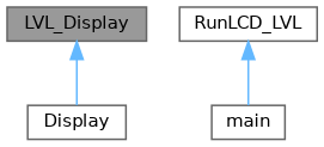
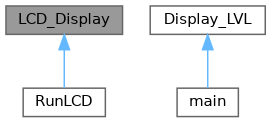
  digraph {
    rankdir=TB
    node [color=grey40 fillcolor=white fontname=Helvetica fontsize=10 shape=box style=filled]
    edge [color=steelblue1 dir=back fontname=Helvetica fontsize=10 labelfontname=Helvetica labelfontsize=10 style=solid]
-   n1 [color=gray40 fillcolor=grey60 fontcolor=black height=0.2 label=LVL_Display width=0.4]
-   n2 [height=0.2 label=Display width=0.4]
-   n3 [height=0.2 label=RunLCD_LVL width=0.4]
+   n1 [color=gray40 fillcolor=grey60 fontcolor=black height=0.2 label=LCD_Display width=0.4]
+   n2 [height=0.2 label=RunLCD width=0.4]
+   n3 [height=0.2 label=Display_LVL width=0.4]
    n4 [height=0.2 label=main width=0.4]
    n1 -> n2
    n3 -> n4
  }
